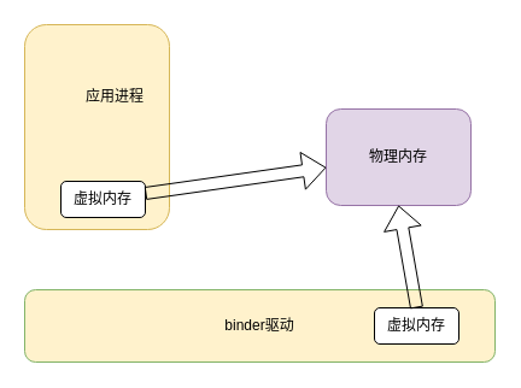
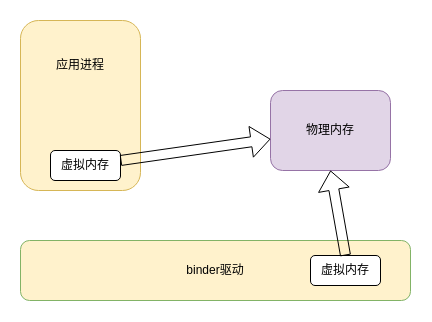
  <mxCell id="0" />
  <mxCell id="1" parent="0" />
  <mxCell id="2" value="" style="rounded=1;whiteSpace=wrap;html=1;fillColor=#fff2cc;strokeColor=#d6b656;" vertex="1" parent="1"><mxGeometry x="20" y="20" width="120" height="170" as="geometry" /></mxCell>
  <mxCell id="3" value="binder驱动" style="rounded=1;whiteSpace=wrap;html=1;fillColor=#fff2cc;strokeColor=#82b366;" vertex="1" parent="1"><mxGeometry x="20" y="240" width="390" height="60" as="geometry" /></mxCell>
  <mxCell id="4" value="虚拟内存" style="rounded=1;whiteSpace=wrap;html=1;" vertex="1" parent="1"><mxGeometry x="50" y="150" width="70" height="30" as="geometry" /></mxCell>
  <mxCell id="5" value="虚拟内存" style="rounded=1;whiteSpace=wrap;html=1;" vertex="1" parent="1"><mxGeometry x="310" y="255" width="70" height="30" as="geometry" /></mxCell>
  <mxCell id="6" value="物理内存" style="rounded=1;whiteSpace=wrap;html=1;fillColor=#e1d5e7;strokeColor=#9673a6;" vertex="1" parent="1"><mxGeometry x="270" y="90" width="120" height="80" as="geometry" /></mxCell>
  <mxCell id="7" value="" style="shape=flexArrow;endArrow=classic;html=1;rounded=0;" edge="1" parent="1" source="4" target="6"><mxGeometry width="50" height="50" relative="1" as="geometry"><mxPoint x="230" y="210" as="sourcePoint" /><mxPoint x="280" y="160" as="targetPoint" /></mxGeometry></mxCell>
  <mxCell id="8" value="" style="shape=flexArrow;endArrow=classic;html=1;rounded=0;entryX=0.5;entryY=1;entryDx=0;entryDy=0;exitX=0.5;exitY=0;exitDx=0;exitDy=0;" edge="1" parent="1" source="5" target="6"><mxGeometry width="50" height="50" relative="1" as="geometry"><mxPoint x="130" y="174" as="sourcePoint" /><mxPoint x="290" y="170" as="targetPoint" /></mxGeometry></mxCell>
- <mxCell id="9" value="应用进程" style="text;html=1;align=center;verticalAlign=middle;whiteSpace=wrap;rounded=0;" vertex="1" parent="1"><mxGeometry x="65" y="65" width="60" height="30" as="geometry" /></mxCell>
+ <mxCell id="9" value="应用进程" style="text;html=1;align=center;verticalAlign=middle;whiteSpace=wrap;rounded=0;" vertex="1" parent="1"><mxGeometry x="50" y="50" width="60" height="30" as="geometry" /></mxCell>
